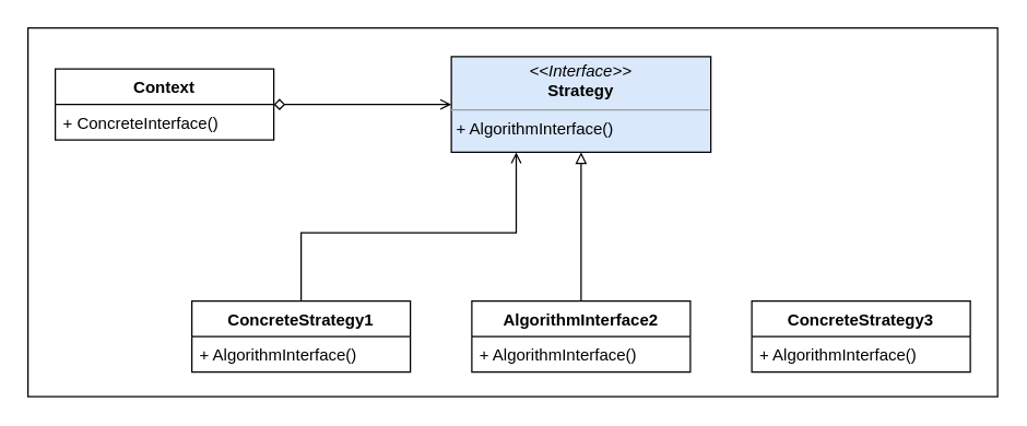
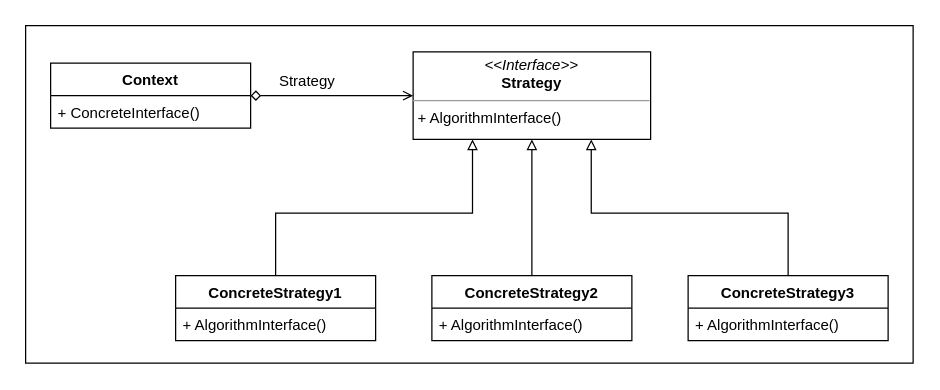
  <mxCell id="0" />
  <mxCell id="1" parent="0" />
  <mxCell id="2" value="" style="rounded=0;whiteSpace=wrap;html=1;" vertex="1" parent="1"><mxGeometry x="20" y="20" width="710" height="270" as="geometry" /></mxCell>
  <mxCell id="3" style="edgeStyle=orthogonalEdgeStyle;rounded=0;orthogonalLoop=1;jettySize=auto;html=1;entryX=0;entryY=0.5;entryDx=0;entryDy=0;startArrow=diamond;startFill=0;endArrow=open;" edge="1" parent="1" source="4" target="6"><mxGeometry relative="1" as="geometry" /></mxCell>
  <mxCell id="4" value="Context" style="swimlane;fontStyle=1;align=center;verticalAlign=top;childLayout=stackLayout;horizontal=1;startSize=26;horizontalStack=0;resizeParent=1;resizeParentMax=0;resizeLast=0;collapsible=1;marginBottom=0;whiteSpace=wrap;html=1;" vertex="1" parent="1"><mxGeometry x="40" y="50" width="160" height="52" as="geometry" /></mxCell>
  <mxCell id="5" value="+ ConcreteInterface()" style="text;strokeColor=none;fillColor=none;align=left;verticalAlign=top;spacingLeft=4;spacingRight=4;overflow=hidden;rotatable=0;points=[[0,0.5],[1,0.5]];portConstraint=eastwest;whiteSpace=wrap;html=1;" vertex="1" parent="4"><mxGeometry y="26" width="160" height="26" as="geometry" /></mxCell>
- <mxCell id="6" value="&lt;p style=&quot;margin:0px;margin-top:4px;text-align:center;&quot;&gt;&lt;i&gt;&amp;lt;&amp;lt;Interface&amp;gt;&amp;gt;&lt;/i&gt;&lt;br&gt;&lt;b&gt;Strategy&lt;/b&gt;&lt;/p&gt;&lt;hr size=&quot;1&quot;&gt;&lt;p style=&quot;margin:0px;margin-left:4px;&quot;&gt;&lt;span style=&quot;background-color: initial;&quot;&gt;+ AlgorithmInterface()&lt;/span&gt;&lt;/p&gt;" style="verticalAlign=top;align=left;overflow=fill;fontSize=12;fontFamily=Helvetica;html=1;whiteSpace=wrap;fillColor=#dae8fc;" vertex="1" parent="1"><mxGeometry x="330" y="41" width="190" height="70" as="geometry" /></mxCell>
- <mxCell id="7" style="edgeStyle=orthogonalEdgeStyle;rounded=0;orthogonalLoop=1;jettySize=auto;html=1;entryX=0.25;entryY=1;entryDx=0;entryDy=0;endArrow=open;endFill=0;" edge="1" parent="1" source="8" target="6"><mxGeometry relative="1" as="geometry"><Array as="points"><mxPoint x="220" y="170" /><mxPoint x="378" y="170" /></Array></mxGeometry></mxCell>
+ <mxCell id="6" value="&lt;p style=&quot;margin:0px;margin-top:4px;text-align:center;&quot;&gt;&lt;i&gt;&amp;lt;&amp;lt;Interface&amp;gt;&amp;gt;&lt;/i&gt;&lt;br&gt;&lt;b&gt;Strategy&lt;/b&gt;&lt;/p&gt;&lt;hr size=&quot;1&quot;&gt;&lt;p style=&quot;margin:0px;margin-left:4px;&quot;&gt;&lt;span style=&quot;background-color: initial;&quot;&gt;+ AlgorithmInterface()&lt;/span&gt;&lt;/p&gt;" style="verticalAlign=top;align=left;overflow=fill;fontSize=12;fontFamily=Helvetica;html=1;whiteSpace=wrap;" vertex="1" parent="1"><mxGeometry x="330" y="41" width="190" height="70" as="geometry" /></mxCell>
+ <mxCell id="7" style="edgeStyle=orthogonalEdgeStyle;rounded=0;orthogonalLoop=1;jettySize=auto;html=1;entryX=0.25;entryY=1;entryDx=0;entryDy=0;endArrow=block;endFill=0;" edge="1" parent="1" source="8" target="6"><mxGeometry relative="1" as="geometry"><Array as="points"><mxPoint x="220" y="170" /><mxPoint x="378" y="170" /></Array></mxGeometry></mxCell>
  <mxCell id="8" value="ConcreteStrategy1" style="swimlane;fontStyle=1;align=center;verticalAlign=top;childLayout=stackLayout;horizontal=1;startSize=26;horizontalStack=0;resizeParent=1;resizeParentMax=0;resizeLast=0;collapsible=1;marginBottom=0;whiteSpace=wrap;html=1;" vertex="1" parent="1"><mxGeometry x="140" y="220" width="160" height="52" as="geometry" /></mxCell>
  <mxCell id="9" value="+ AlgorithmInterface()" style="text;strokeColor=none;fillColor=none;align=left;verticalAlign=top;spacingLeft=4;spacingRight=4;overflow=hidden;rotatable=0;points=[[0,0.5],[1,0.5]];portConstraint=eastwest;whiteSpace=wrap;html=1;" vertex="1" parent="8"><mxGeometry y="26" width="160" height="26" as="geometry" /></mxCell>
  <mxCell id="10" style="edgeStyle=orthogonalEdgeStyle;rounded=0;orthogonalLoop=1;jettySize=auto;html=1;entryX=0.5;entryY=1;entryDx=0;entryDy=0;endArrow=block;endFill=0;" edge="1" parent="1" source="11" target="6"><mxGeometry relative="1" as="geometry" /></mxCell>
- <mxCell id="11" value="AlgorithmInterface2" style="swimlane;fontStyle=1;align=center;verticalAlign=top;childLayout=stackLayout;horizontal=1;startSize=26;horizontalStack=0;resizeParent=1;resizeParentMax=0;resizeLast=0;collapsible=1;marginBottom=0;whiteSpace=wrap;html=1;" vertex="1" parent="1"><mxGeometry x="345" y="220" width="160" height="52" as="geometry" /></mxCell>
+ <mxCell id="11" value="ConcreteStrategy2" style="swimlane;fontStyle=1;align=center;verticalAlign=top;childLayout=stackLayout;horizontal=1;startSize=26;horizontalStack=0;resizeParent=1;resizeParentMax=0;resizeLast=0;collapsible=1;marginBottom=0;whiteSpace=wrap;html=1;" vertex="1" parent="1"><mxGeometry x="345" y="220" width="160" height="52" as="geometry" /></mxCell>
  <mxCell id="12" value="+ AlgorithmInterface()" style="text;strokeColor=none;fillColor=none;align=left;verticalAlign=top;spacingLeft=4;spacingRight=4;overflow=hidden;rotatable=0;points=[[0,0.5],[1,0.5]];portConstraint=eastwest;whiteSpace=wrap;html=1;" vertex="1" parent="11"><mxGeometry y="26" width="160" height="26" as="geometry" /></mxCell>
+ <mxCell id="13" style="edgeStyle=orthogonalEdgeStyle;rounded=0;orthogonalLoop=1;jettySize=auto;html=1;entryX=0.75;entryY=1;entryDx=0;entryDy=0;endArrow=block;endFill=0;" edge="1" parent="1" source="14" target="6"><mxGeometry relative="1" as="geometry"><Array as="points"><mxPoint x="630" y="170" /><mxPoint x="473" y="170" /></Array></mxGeometry></mxCell>
  <mxCell id="14" value="ConcreteStrategy3" style="swimlane;fontStyle=1;align=center;verticalAlign=top;childLayout=stackLayout;horizontal=1;startSize=26;horizontalStack=0;resizeParent=1;resizeParentMax=0;resizeLast=0;collapsible=1;marginBottom=0;whiteSpace=wrap;html=1;" vertex="1" parent="1"><mxGeometry x="550" y="220" width="160" height="52" as="geometry" /></mxCell>
  <mxCell id="15" value="+ AlgorithmInterface()" style="text;strokeColor=none;fillColor=none;align=left;verticalAlign=top;spacingLeft=4;spacingRight=4;overflow=hidden;rotatable=0;points=[[0,0.5],[1,0.5]];portConstraint=eastwest;whiteSpace=wrap;html=1;" vertex="1" parent="14"><mxGeometry y="26" width="160" height="26" as="geometry" /></mxCell>
+ <mxCell id="16" value="Strategy" style="text;html=1;align=center;verticalAlign=middle;resizable=0;points=[];autosize=1;strokeColor=none;fillColor=none;" vertex="1" parent="1"><mxGeometry x="210" y="50" width="70" height="30" as="geometry" /></mxCell>
